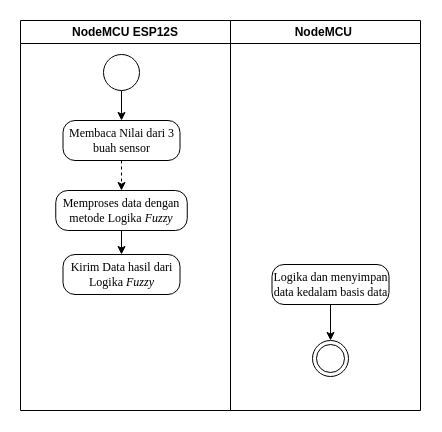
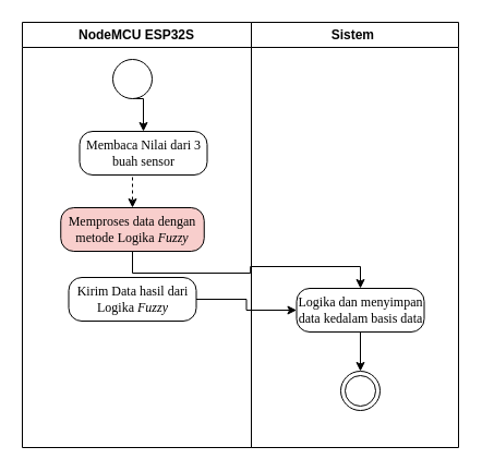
  <mxCell id="0" />
  <mxCell id="1" parent="0" />
- <mxCell id="2" value="NodeMCU ESP12S" style="swimlane;whiteSpace=wrap;html=1;" parent="1" vertex="1"><mxGeometry x="20" y="20" width="210" height="390" as="geometry" /></mxCell>
+ <mxCell id="2" value="NodeMCU ESP32S" style="swimlane;whiteSpace=wrap;html=1;" parent="1" vertex="1"><mxGeometry x="20" y="20" width="210" height="390" as="geometry" /></mxCell>
  <mxCell id="3" style="edgeStyle=orthogonalEdgeStyle;rounded=0;orthogonalLoop=1;jettySize=auto;html=1;exitX=0.5;exitY=1;exitDx=0;exitDy=0;entryX=0.5;entryY=0;entryDx=0;entryDy=0;" parent="2" source="4" target="6" edge="1"><mxGeometry relative="1" as="geometry" /></mxCell>
  <mxCell id="4" value="" style="ellipse;html=1;" parent="2" vertex="1"><mxGeometry x="83" y="34" width="36" height="36" as="geometry" /></mxCell>
  <mxCell id="5" style="edgeStyle=orthogonalEdgeStyle;rounded=0;orthogonalLoop=1;jettySize=auto;html=1;exitX=0.5;exitY=1;exitDx=0;exitDy=0;entryX=0.5;entryY=0;entryDx=0;entryDy=0;dashed=1;" edge="1" parent="2" source="6" target="7"><mxGeometry relative="1" as="geometry" /></mxCell>
- <mxCell id="6" value="&lt;font style=&quot;font-size: 12px;&quot; face=&quot;Times New Roman&quot;&gt;Membaca Nilai dari 3 buah sensor&lt;/font&gt;" style="rounded=1;whiteSpace=wrap;html=1;arcSize=30;" parent="2" vertex="1"><mxGeometry x="42.5" y="100" width="117" height="40" as="geometry" /></mxCell>
- <mxCell id="7" value="&lt;font face=&quot;Times New Roman&quot;&gt;Memproses data dengan metode Logika &lt;i&gt;Fuzzy&lt;/i&gt;&lt;/font&gt;" style="rounded=1;whiteSpace=wrap;html=1;arcSize=30;" parent="2" vertex="1"><mxGeometry x="35.25" y="170" width="131.5" height="40" as="geometry" /></mxCell>
- <mxCell id="8" value="NodeMCU&amp;nbsp;" style="swimlane;whiteSpace=wrap;html=1;" parent="1" vertex="1"><mxGeometry x="230" y="20" width="190" height="390" as="geometry" /></mxCell>
+ <mxCell id="6" value="&lt;font style=&quot;font-size: 12px;&quot; face=&quot;Times New Roman&quot;&gt;Membaca Nilai dari 3 buah sensor&lt;/font&gt;" style="rounded=1;whiteSpace=wrap;html=1;arcSize=30;" parent="2" vertex="1"><mxGeometry x="52.5" y="100" width="117" height="40" as="geometry" /></mxCell>
+ <mxCell id="7" value="&lt;font face=&quot;Times New Roman&quot;&gt;Memproses data dengan metode Logika &lt;i&gt;Fuzzy&lt;/i&gt;&lt;/font&gt;" style="rounded=1;whiteSpace=wrap;html=1;arcSize=30;fillColor=#f8cecc;" parent="2" vertex="1"><mxGeometry x="35.25" y="170" width="131.5" height="40" as="geometry" /></mxCell>
+ <mxCell id="8" value="Sistem&amp;nbsp;" style="swimlane;whiteSpace=wrap;html=1;" parent="1" vertex="1"><mxGeometry x="230" y="20" width="190" height="390" as="geometry" /></mxCell>
  <mxCell id="9" value="" style="ellipse;html=1;shape=endState;" parent="8" vertex="1"><mxGeometry x="82" y="320" width="36" height="36" as="geometry" /></mxCell>
+ <mxCell id="10" style="edgeStyle=orthogonalEdgeStyle;rounded=0;orthogonalLoop=1;jettySize=auto;html=1;exitX=1;exitY=0.5;exitDx=0;exitDy=0;" parent="1" source="11" target="13" edge="1"><mxGeometry relative="1" as="geometry" /></mxCell>
  <mxCell id="11" value="&lt;font face=&quot;Times New Roman&quot;&gt;Kirim Data hasil dari Logika &lt;i&gt;Fuzzy&lt;/i&gt;&lt;/font&gt;" style="rounded=1;whiteSpace=wrap;html=1;arcSize=30;" parent="1" vertex="1"><mxGeometry x="62.5" y="254" width="117" height="40" as="geometry" /></mxCell>
  <mxCell id="12" style="edgeStyle=orthogonalEdgeStyle;rounded=0;orthogonalLoop=1;jettySize=auto;html=1;exitX=0.5;exitY=1;exitDx=0;exitDy=0;entryX=0.5;entryY=0;entryDx=0;entryDy=0;" parent="1" source="13" target="9" edge="1"><mxGeometry relative="1" as="geometry"><mxPoint x="360" y="330" as="targetPoint" /></mxGeometry></mxCell>
  <mxCell id="13" value="&lt;font face=&quot;Times New Roman&quot;&gt;Logika dan menyimpan data kedalam basis data&lt;/font&gt;" style="rounded=1;whiteSpace=wrap;html=1;arcSize=30;" parent="1" vertex="1"><mxGeometry x="271.5" y="264" width="117" height="40" as="geometry" /></mxCell>
- <mxCell id="14" style="edgeStyle=orthogonalEdgeStyle;rounded=0;orthogonalLoop=1;jettySize=auto;html=1;exitX=0.5;exitY=1;exitDx=0;exitDy=0;" edge="1" parent="1" source="7" target="11"><mxGeometry relative="1" as="geometry" /></mxCell>
+ <mxCell id="14" style="edgeStyle=orthogonalEdgeStyle;rounded=0;orthogonalLoop=1;jettySize=auto;html=1;exitX=0.5;exitY=1;exitDx=0;exitDy=0;" edge="1" parent="1" source="7" target="13"><mxGeometry relative="1" as="geometry" /></mxCell>
